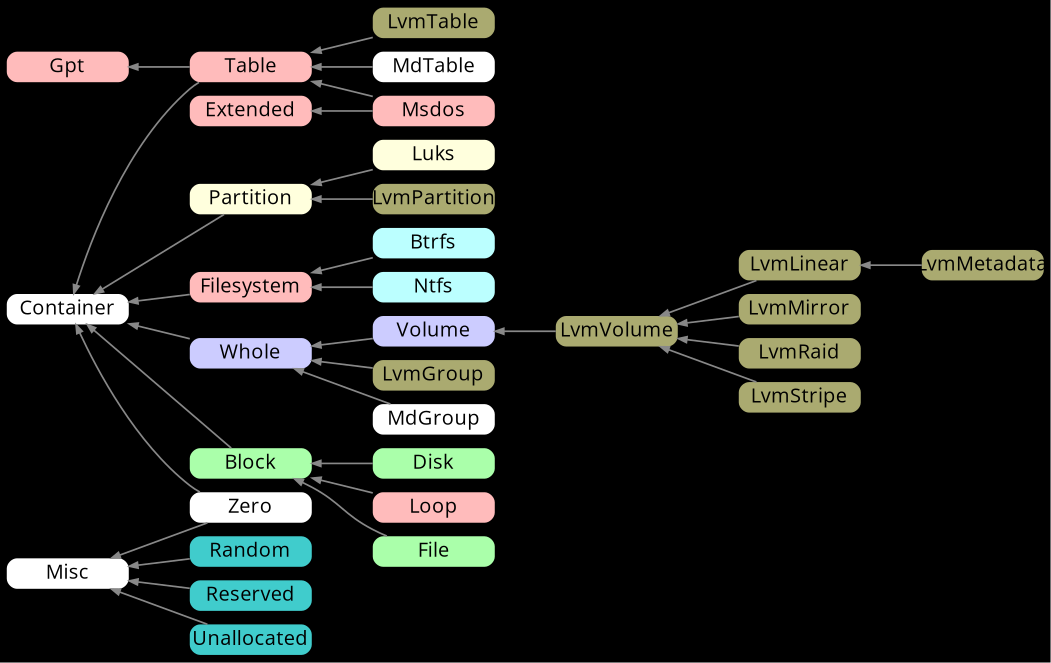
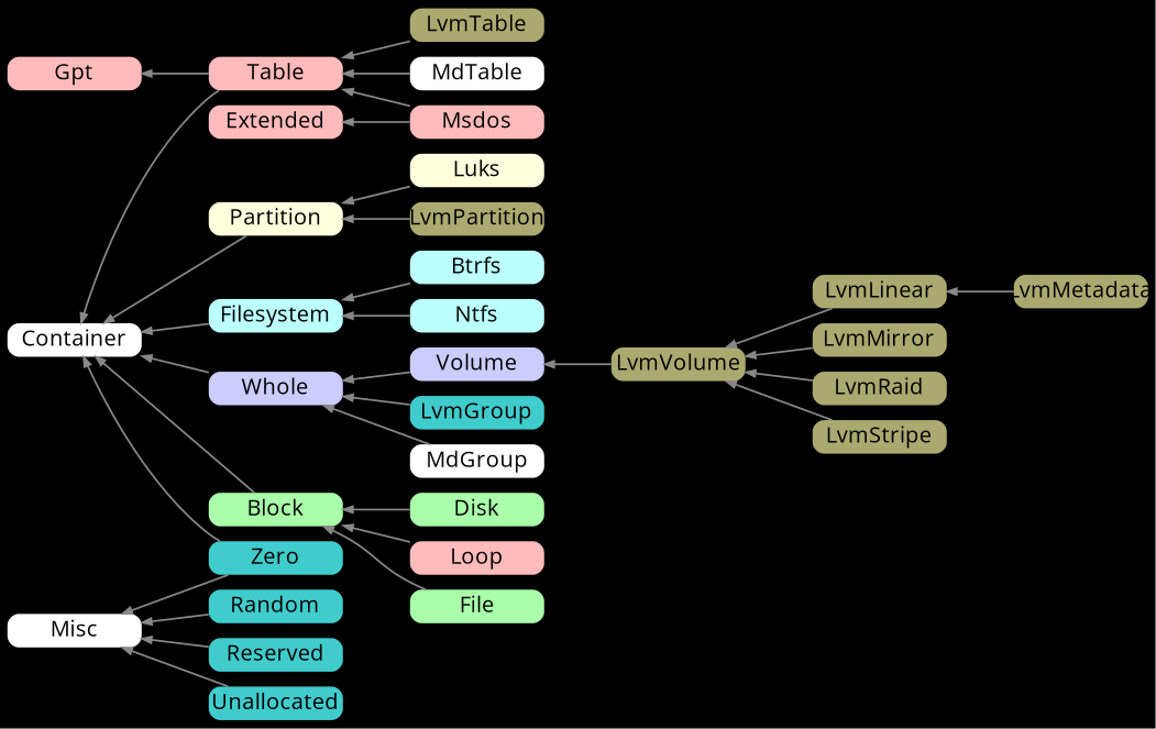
  digraph {
    bgcolor=black
    color=white
    fontname="Open Sans"
    nodesep=0.1
    rankdir=RL
    ranksep=0.5
    node [color=white fillcolor="#aaaa70" fixedsize=true fontname="Open Sans" fontsize=12 penwidth=0 shape=Mrecord style=filled]
    edge [arrowsize=0.5 color="#888888" fontname="Open Sans" penwidth=1.0]
    Block [fillcolor="#aaffaa" height=0.25 width=1.0]
    Container [height=0.25 width=1.0 fillcolor=""]
    Disk [fillcolor="#aaffaa" height=0.25 width=1.0]
    Loop [fillcolor="#ffbbbb" height=0.25 width=1.0]
    File [fillcolor="#aaffaa" height=0.25 width=1.0]
    Table [fillcolor="#ffbbbb" height=0.25 width=1.0]
    Gpt [fillcolor="#ffbbbb" height=0.25 width=1.0]
    Msdos [fillcolor="#ffbbbb" height=0.25 width=1.0]
    Extended [fillcolor="#ffbbbb" height=0.25 width=1.0]
    Partition [fillcolor="#ffffdd" height=0.25 width=1.0]
    Luks [fillcolor="#ffffdd" height=0.25 width=1.0]
-   Filesystem [fillcolor="#ffbbbb" height=0.25 width=1.0]
+   Filesystem [fillcolor="#bbffff" height=0.25 width=1.0]
    Btrfs [fillcolor="#bbffff" height=0.25 width=1.0]
    Ntfs [fillcolor="#bbffff" height=0.25 width=1.0]
    Whole [fillcolor="#ccccff" height=0.25 width=1.0]
    Volume [fillcolor="#ccccff" height=0.25 width=1.0]
-   LvmGroup [height=0.25 width=1.0]
+   LvmGroup [fillcolor="#40cccc" height=0.25 width=1.0]
    LvmLinear [height=0.25 width=1.0]
    LvmVolume [height=0.25 width=1.0]
    LvmMetadata [height=0.25 width=1.0]
    LvmMirror [height=0.25 width=1.0]
    LvmPartition [height=0.25 width=1.0]
    LvmRaid [height=0.25 width=1.0]
    LvmStripe [height=0.25 width=1.0]
    LvmTable [height=0.25 width=1.0]
-   Zero [fillcolor=white height=0.25 width=1.0]
+   Zero [fillcolor="#40cccc" height=0.25 width=1.0]
    Misc [height=0.25 width=1.0 fillcolor=""]
    Random [fillcolor="#40cccc" height=0.25 width=1.0]
    Reserved [fillcolor="#40cccc" height=0.25 width=1.0]
    Unallocated [fillcolor="#40cccc" height=0.25 width=1.0]
    MdTable [height=0.25 width=1.0 fillcolor=""]
    MdGroup [height=0.25 width=1.0 fillcolor=""]
    Block -> Container
    Disk -> Block
    Loop -> Block
    File -> Block
    Table -> Container
    Table -> Gpt
    Msdos -> Table
    Msdos -> Extended
    Partition -> Container
    Luks -> Partition
    Filesystem -> Container
    Btrfs -> Filesystem
    Ntfs -> Filesystem
    Whole -> Container
    Volume -> Whole
    LvmGroup -> Whole
    LvmLinear -> LvmVolume
    LvmVolume -> Volume
    LvmMetadata -> LvmLinear
    LvmMirror -> LvmVolume
    LvmPartition -> Partition
    LvmRaid -> LvmVolume
    LvmStripe -> LvmVolume
    LvmTable -> Table
    Zero -> Container
    Zero -> Misc
    Random -> Misc
    Reserved -> Misc
    Unallocated -> Misc
    MdTable -> Table
    MdGroup -> Whole
  }
